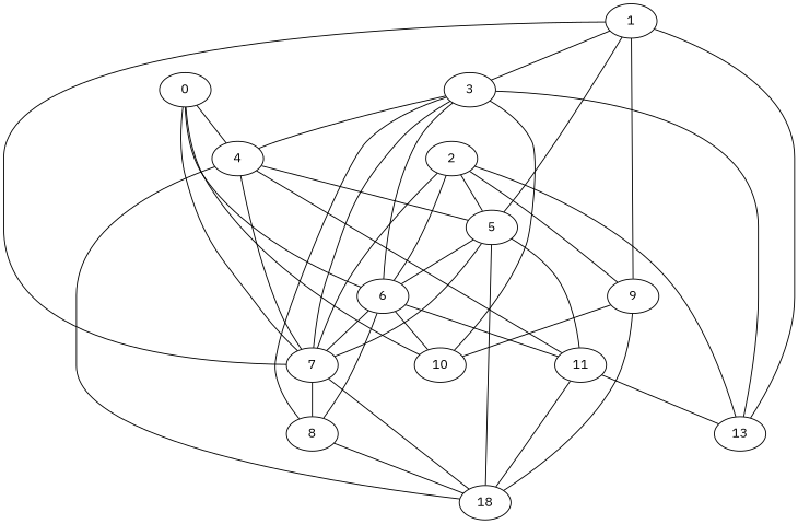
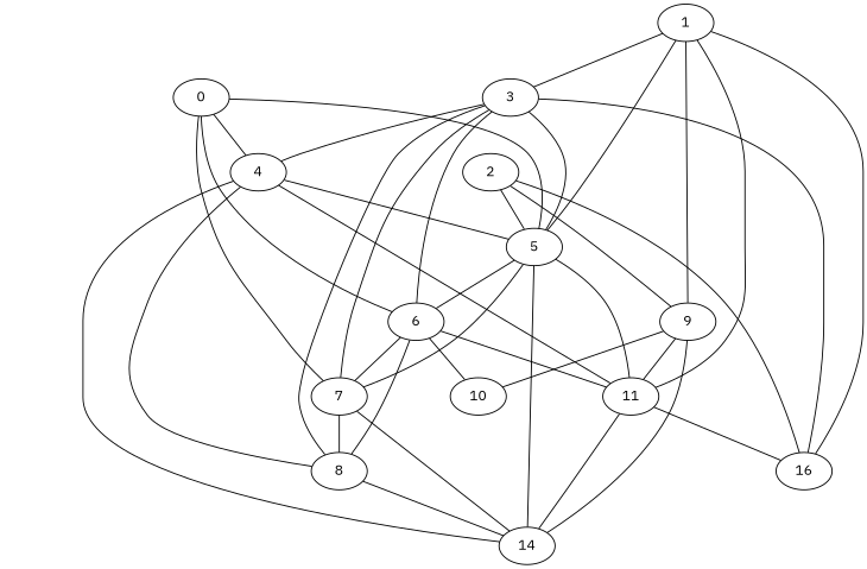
  graph {
    fontname="IBM Plex Sans"
    node [fontname="IBM Plex Sans"]
    edge [fontname="IBM Plex Sans"]
    0
    4
    6
    7
    10
    5
    11
    8
-   14 [label=18]
-   13
+   14
+   13 [label=16]
    1
    3
    9
    2
    0 -- 4
    0 -- 6
    0 -- 7
-   0 -- 10
+   0 -- 5
    4 -- 5
    4 -- 11
-   4 -- 7
+   4 -- 8
    4 -- 14
    6 -- 7
    6 -- 10
    6 -- 11
    6 -- 8
    7 -- 8
    7 -- 14
    5 -- 6
    5 -- 7
    5 -- 11
    5 -- 14
    11 -- 14
    11 -- 13
    8 -- 14
    1 -- 5
-   1 -- 7
+   1 -- 11
    1 -- 13
    1 -- 3
    1 -- 9
    3 -- 4
    3 -- 6
    3 -- 7
-   3 -- 10
+   3 -- 5
    3 -- 8
    3 -- 13
    9 -- 10
+   9 -- 11
    9 -- 14
-   2 -- 6
-   2 -- 7
    2 -- 5
    2 -- 13
    2 -- 9
  }
